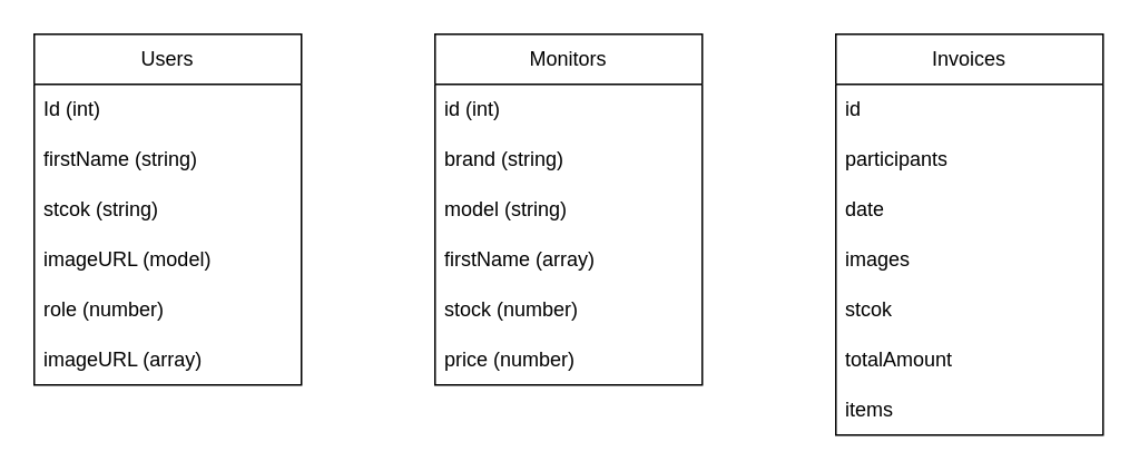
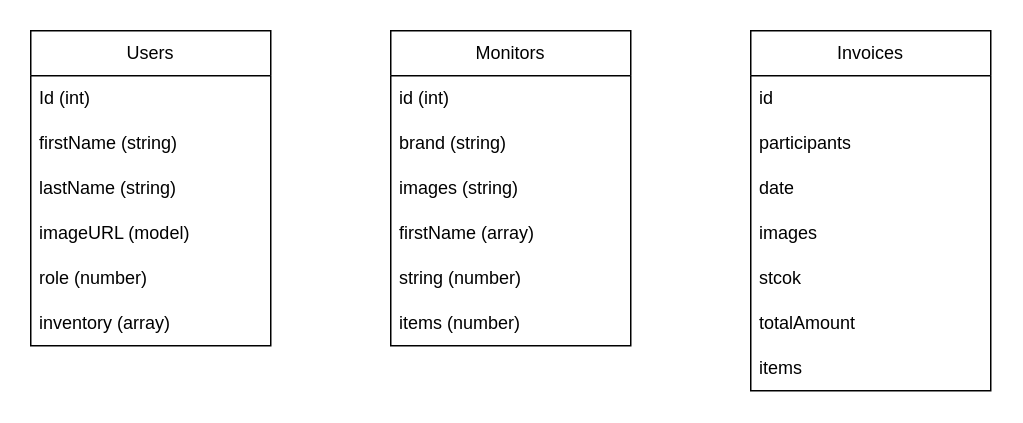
  <mxCell id="0" />
  <mxCell id="1" parent="0" />
  <mxCell id="2" value="Users" style="swimlane;fontStyle=0;childLayout=stackLayout;horizontal=1;startSize=30;horizontalStack=0;resizeParent=1;resizeParentMax=0;resizeLast=0;collapsible=1;marginBottom=0;whiteSpace=wrap;html=1;" vertex="1" parent="1"><mxGeometry x="20" y="20" width="160" height="210" as="geometry"><mxRectangle x="350" y="260" width="60" height="30" as="alternateBounds" /></mxGeometry></mxCell>
  <mxCell id="3" value="Id (int)" style="text;strokeColor=none;fillColor=none;align=left;verticalAlign=middle;spacingLeft=4;spacingRight=4;overflow=hidden;points=[[0,0.5],[1,0.5]];portConstraint=eastwest;rotatable=0;whiteSpace=wrap;html=1;" vertex="1" parent="2"><mxGeometry y="30" width="160" height="30" as="geometry" /></mxCell>
  <mxCell id="4" value="firstName (string)" style="text;strokeColor=none;fillColor=none;align=left;verticalAlign=middle;spacingLeft=4;spacingRight=4;overflow=hidden;points=[[0,0.5],[1,0.5]];portConstraint=eastwest;rotatable=0;whiteSpace=wrap;html=1;" vertex="1" parent="2"><mxGeometry y="60" width="160" height="30" as="geometry" /></mxCell>
- <mxCell id="5" value="stcok (string)" style="text;strokeColor=none;fillColor=none;align=left;verticalAlign=middle;spacingLeft=4;spacingRight=4;overflow=hidden;points=[[0,0.5],[1,0.5]];portConstraint=eastwest;rotatable=0;whiteSpace=wrap;html=1;" vertex="1" parent="2"><mxGeometry y="90" width="160" height="30" as="geometry" /></mxCell>
+ <mxCell id="5" value="lastName (string)" style="text;strokeColor=none;fillColor=none;align=left;verticalAlign=middle;spacingLeft=4;spacingRight=4;overflow=hidden;points=[[0,0.5],[1,0.5]];portConstraint=eastwest;rotatable=0;whiteSpace=wrap;html=1;" vertex="1" parent="2"><mxGeometry y="90" width="160" height="30" as="geometry" /></mxCell>
  <mxCell id="6" value="imageURL (model)" style="text;strokeColor=none;fillColor=none;align=left;verticalAlign=middle;spacingLeft=4;spacingRight=4;overflow=hidden;points=[[0,0.5],[1,0.5]];portConstraint=eastwest;rotatable=0;whiteSpace=wrap;html=1;" vertex="1" parent="2"><mxGeometry y="120" width="160" height="30" as="geometry" /></mxCell>
  <mxCell id="7" value="role (number)" style="text;strokeColor=none;fillColor=none;align=left;verticalAlign=middle;spacingLeft=4;spacingRight=4;overflow=hidden;points=[[0,0.5],[1,0.5]];portConstraint=eastwest;rotatable=0;whiteSpace=wrap;html=1;" vertex="1" parent="2"><mxGeometry y="150" width="160" height="30" as="geometry" /></mxCell>
- <mxCell id="8" value="imageURL (array)" style="text;strokeColor=none;fillColor=none;align=left;verticalAlign=middle;spacingLeft=4;spacingRight=4;overflow=hidden;points=[[0,0.5],[1,0.5]];portConstraint=eastwest;rotatable=0;whiteSpace=wrap;html=1;" vertex="1" parent="2"><mxGeometry y="180" width="160" height="30" as="geometry" /></mxCell>
+ <mxCell id="8" value="inventory (array)" style="text;strokeColor=none;fillColor=none;align=left;verticalAlign=middle;spacingLeft=4;spacingRight=4;overflow=hidden;points=[[0,0.5],[1,0.5]];portConstraint=eastwest;rotatable=0;whiteSpace=wrap;html=1;" vertex="1" parent="2"><mxGeometry y="180" width="160" height="30" as="geometry" /></mxCell>
  <mxCell id="9" value="Monitors" style="swimlane;fontStyle=0;childLayout=stackLayout;horizontal=1;startSize=30;horizontalStack=0;resizeParent=1;resizeParentMax=0;resizeLast=0;collapsible=1;marginBottom=0;whiteSpace=wrap;html=1;" vertex="1" parent="1"><mxGeometry x="260" y="20" width="160" height="210" as="geometry" /></mxCell>
  <mxCell id="10" value="id (int)" style="text;strokeColor=none;fillColor=none;align=left;verticalAlign=middle;spacingLeft=4;spacingRight=4;overflow=hidden;points=[[0,0.5],[1,0.5]];portConstraint=eastwest;rotatable=0;whiteSpace=wrap;html=1;" vertex="1" parent="9"><mxGeometry y="30" width="160" height="30" as="geometry" /></mxCell>
  <mxCell id="11" value="brand (string)" style="text;strokeColor=none;fillColor=none;align=left;verticalAlign=middle;spacingLeft=4;spacingRight=4;overflow=hidden;points=[[0,0.5],[1,0.5]];portConstraint=eastwest;rotatable=0;whiteSpace=wrap;html=1;" vertex="1" parent="9"><mxGeometry y="60" width="160" height="30" as="geometry" /></mxCell>
- <mxCell id="12" value="model (string)" style="text;strokeColor=none;fillColor=none;align=left;verticalAlign=middle;spacingLeft=4;spacingRight=4;overflow=hidden;points=[[0,0.5],[1,0.5]];portConstraint=eastwest;rotatable=0;whiteSpace=wrap;html=1;" vertex="1" parent="9"><mxGeometry y="90" width="160" height="30" as="geometry" /></mxCell>
+ <mxCell id="12" value="images (string)" style="text;strokeColor=none;fillColor=none;align=left;verticalAlign=middle;spacingLeft=4;spacingRight=4;overflow=hidden;points=[[0,0.5],[1,0.5]];portConstraint=eastwest;rotatable=0;whiteSpace=wrap;html=1;" vertex="1" parent="9"><mxGeometry y="90" width="160" height="30" as="geometry" /></mxCell>
  <mxCell id="13" value="firstName (array)" style="text;strokeColor=none;fillColor=none;align=left;verticalAlign=middle;spacingLeft=4;spacingRight=4;overflow=hidden;points=[[0,0.5],[1,0.5]];portConstraint=eastwest;rotatable=0;whiteSpace=wrap;html=1;" vertex="1" parent="9"><mxGeometry y="120" width="160" height="30" as="geometry" /></mxCell>
- <mxCell id="14" value="stock (number)" style="text;strokeColor=none;fillColor=none;align=left;verticalAlign=middle;spacingLeft=4;spacingRight=4;overflow=hidden;points=[[0,0.5],[1,0.5]];portConstraint=eastwest;rotatable=0;whiteSpace=wrap;html=1;" vertex="1" parent="9"><mxGeometry y="150" width="160" height="30" as="geometry" /></mxCell>
- <mxCell id="15" value="price (number)" style="text;strokeColor=none;fillColor=none;align=left;verticalAlign=middle;spacingLeft=4;spacingRight=4;overflow=hidden;points=[[0,0.5],[1,0.5]];portConstraint=eastwest;rotatable=0;whiteSpace=wrap;html=1;" vertex="1" parent="9"><mxGeometry y="180" width="160" height="30" as="geometry" /></mxCell>
+ <mxCell id="14" value="string (number)" style="text;strokeColor=none;fillColor=none;align=left;verticalAlign=middle;spacingLeft=4;spacingRight=4;overflow=hidden;points=[[0,0.5],[1,0.5]];portConstraint=eastwest;rotatable=0;whiteSpace=wrap;html=1;" vertex="1" parent="9"><mxGeometry y="150" width="160" height="30" as="geometry" /></mxCell>
+ <mxCell id="15" value="items (number)" style="text;strokeColor=none;fillColor=none;align=left;verticalAlign=middle;spacingLeft=4;spacingRight=4;overflow=hidden;points=[[0,0.5],[1,0.5]];portConstraint=eastwest;rotatable=0;whiteSpace=wrap;html=1;" vertex="1" parent="9"><mxGeometry y="180" width="160" height="30" as="geometry" /></mxCell>
  <mxCell id="16" value="Invoices" style="swimlane;fontStyle=0;childLayout=stackLayout;horizontal=1;startSize=30;horizontalStack=0;resizeParent=1;resizeParentMax=0;resizeLast=0;collapsible=1;marginBottom=0;whiteSpace=wrap;html=1;" vertex="1" parent="1"><mxGeometry x="500" y="20" width="160" height="240" as="geometry" /></mxCell>
  <mxCell id="17" value="id" style="text;strokeColor=none;fillColor=none;align=left;verticalAlign=middle;spacingLeft=4;spacingRight=4;overflow=hidden;points=[[0,0.5],[1,0.5]];portConstraint=eastwest;rotatable=0;whiteSpace=wrap;html=1;" vertex="1" parent="16"><mxGeometry y="30" width="160" height="30" as="geometry" /></mxCell>
  <mxCell id="18" value="participants" style="text;strokeColor=none;fillColor=none;align=left;verticalAlign=middle;spacingLeft=4;spacingRight=4;overflow=hidden;points=[[0,0.5],[1,0.5]];portConstraint=eastwest;rotatable=0;whiteSpace=wrap;html=1;" vertex="1" parent="16"><mxGeometry y="60" width="160" height="30" as="geometry" /></mxCell>
  <mxCell id="19" value="date" style="text;strokeColor=none;fillColor=none;align=left;verticalAlign=middle;spacingLeft=4;spacingRight=4;overflow=hidden;points=[[0,0.5],[1,0.5]];portConstraint=eastwest;rotatable=0;whiteSpace=wrap;html=1;" vertex="1" parent="16"><mxGeometry y="90" width="160" height="30" as="geometry" /></mxCell>
  <mxCell id="20" value="images" style="text;strokeColor=none;fillColor=none;align=left;verticalAlign=middle;spacingLeft=4;spacingRight=4;overflow=hidden;points=[[0,0.5],[1,0.5]];portConstraint=eastwest;rotatable=0;whiteSpace=wrap;html=1;" vertex="1" parent="16"><mxGeometry y="120" width="160" height="30" as="geometry" /></mxCell>
  <mxCell id="21" value="stcok" style="text;strokeColor=none;fillColor=none;align=left;verticalAlign=middle;spacingLeft=4;spacingRight=4;overflow=hidden;points=[[0,0.5],[1,0.5]];portConstraint=eastwest;rotatable=0;whiteSpace=wrap;html=1;" vertex="1" parent="16"><mxGeometry y="150" width="160" height="30" as="geometry" /></mxCell>
  <mxCell id="22" value="totalAmount" style="text;strokeColor=none;fillColor=none;align=left;verticalAlign=middle;spacingLeft=4;spacingRight=4;overflow=hidden;points=[[0,0.5],[1,0.5]];portConstraint=eastwest;rotatable=0;whiteSpace=wrap;html=1;" vertex="1" parent="16"><mxGeometry y="180" width="160" height="30" as="geometry" /></mxCell>
  <mxCell id="23" value="items&amp;nbsp;" style="text;strokeColor=none;fillColor=none;align=left;verticalAlign=middle;spacingLeft=4;spacingRight=4;overflow=hidden;points=[[0,0.5],[1,0.5]];portConstraint=eastwest;rotatable=0;whiteSpace=wrap;html=1;" vertex="1" parent="16"><mxGeometry y="210" width="160" height="30" as="geometry" /></mxCell>
